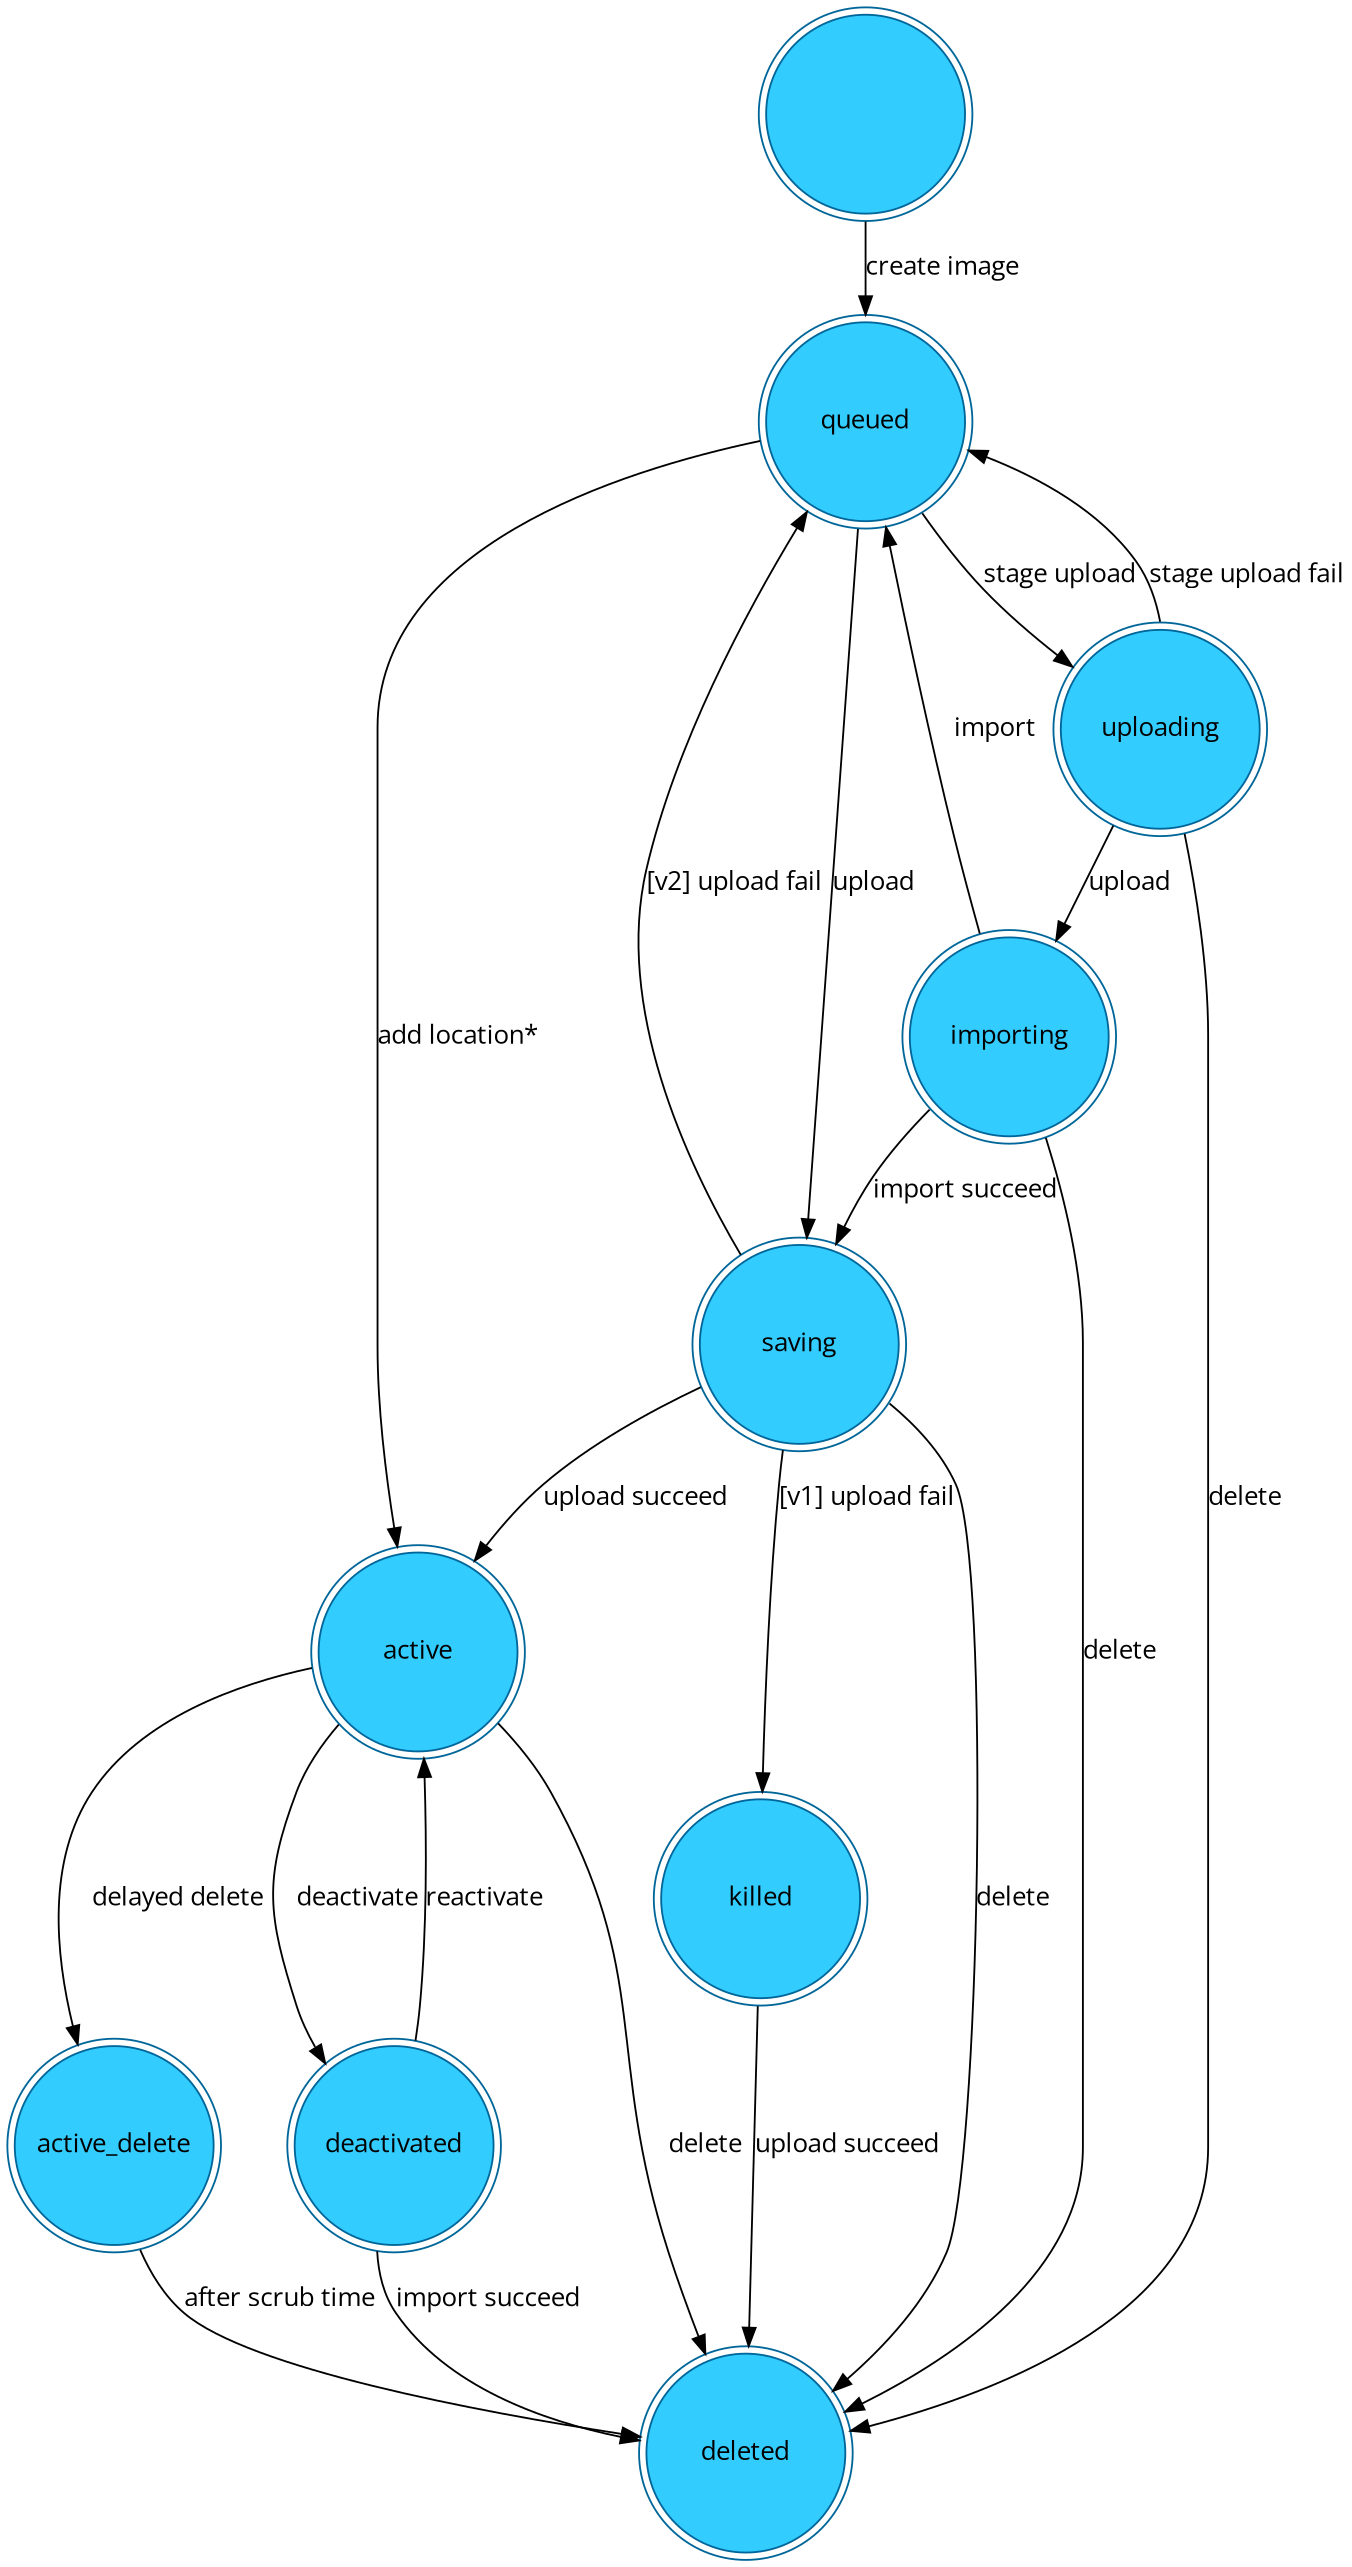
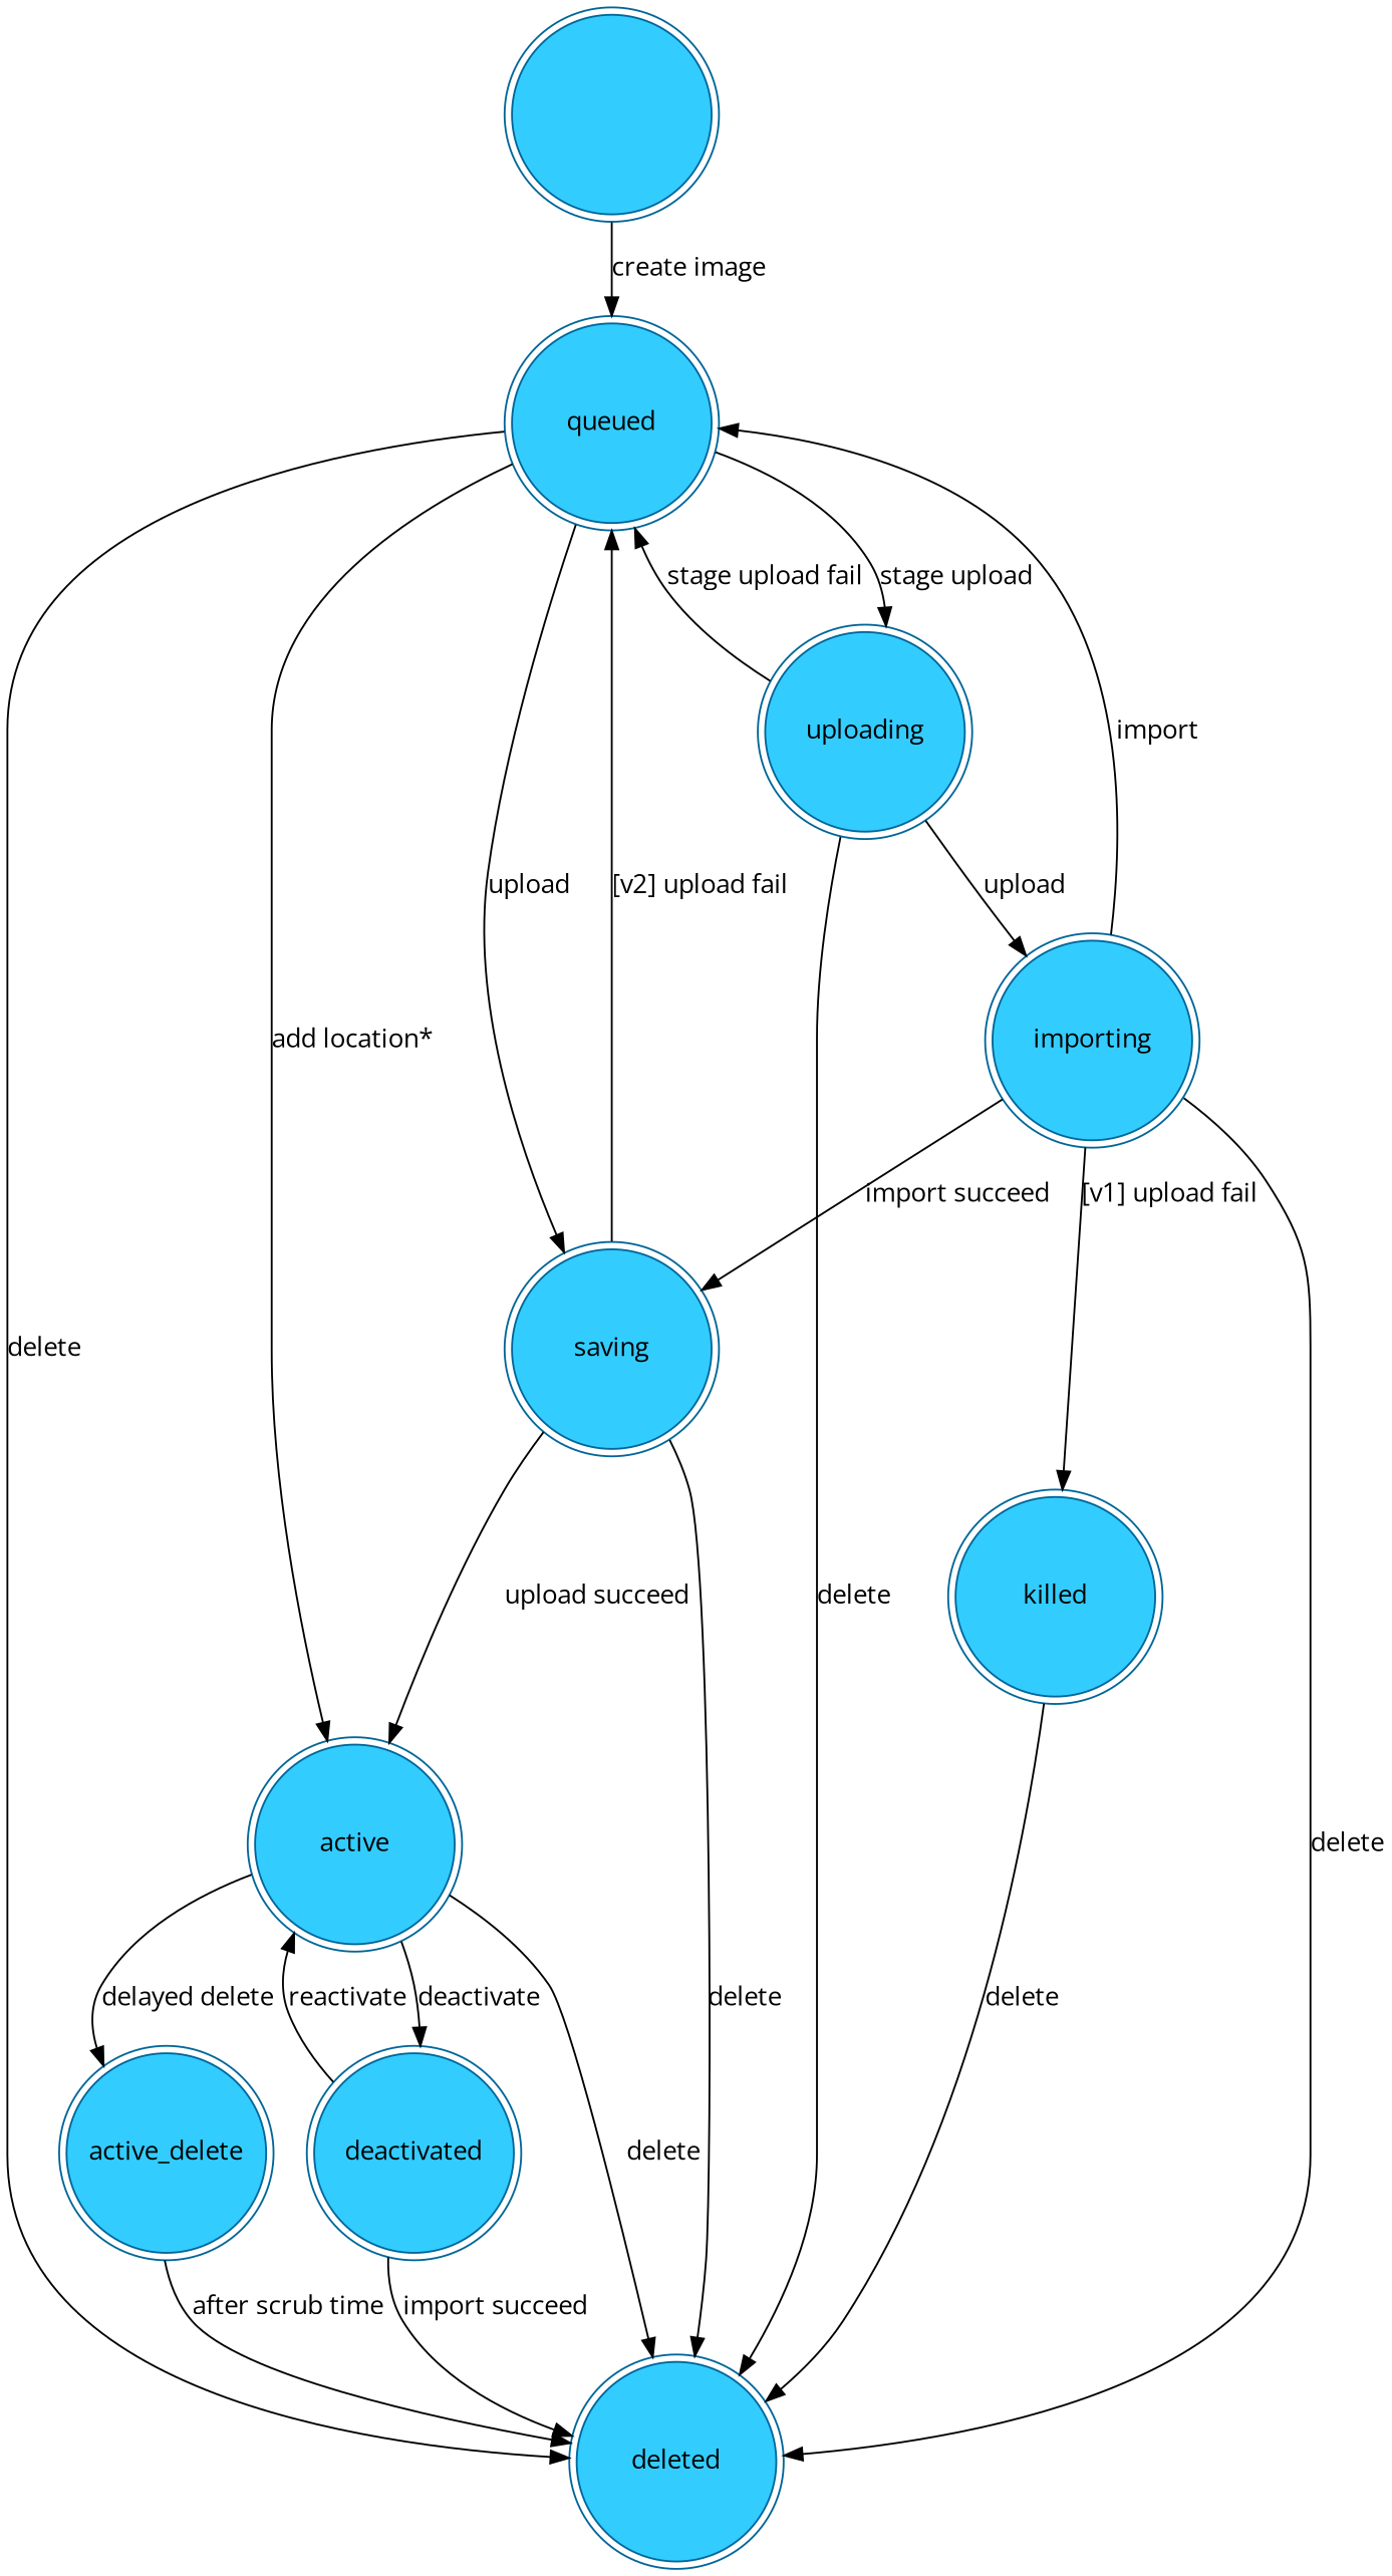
  digraph {
    fontname="Open Sans"
    node [color="#006699" fillcolor="#33CCFF" fixedsize=True fontname="Open Sans" shape=doublecircle style=filled]
    edge [fontname="Open Sans"]
    "" [height=1.5 width=1.5]
    queued [height=1.5 width=1.5]
    active [height=1.5 width=1.5]
    saving [height=1.5 width=1.5]
    uploading [height=1.5 width=1.5]
    deleted [height=1.5 width=1.5]
    n7 [height=1.5 label=active_delete width=1.5]
    deactivated [height=1.5 width=1.5]
    killed [height=1.5 width=1.5]
    importing [height=1.5 width=1.5]
    "" -> queued [label="create image"]
    queued -> active [label="add location*"]
    queued -> saving [label=upload]
    queued -> uploading [label="stage upload"]
+   queued -> deleted [label=delete]
    active -> deleted [label=delete]
    active -> n7 [label="delayed delete"]
    active -> deactivated [label=deactivate]
    saving -> queued [label="[v2] upload fail"]
    saving -> active [label="upload succeed"]
    saving -> deleted [label=delete]
-   saving -> killed [label="[v1] upload fail"]
+   importing -> killed [label="[v1] upload fail"]
    uploading -> queued [label="stage upload fail"]
    uploading -> deleted [label=delete]
    uploading -> importing [label=upload]
    n7 -> deleted [label="after scrub time"]
    deactivated -> active [label=reactivate]
    deactivated -> deleted [label="import succeed"]
-   killed -> deleted [label="upload succeed"]
+   killed -> deleted [label=delete]
    importing -> queued [label=import]
    importing -> saving [label="import succeed"]
    importing -> deleted [label=delete]
  }
